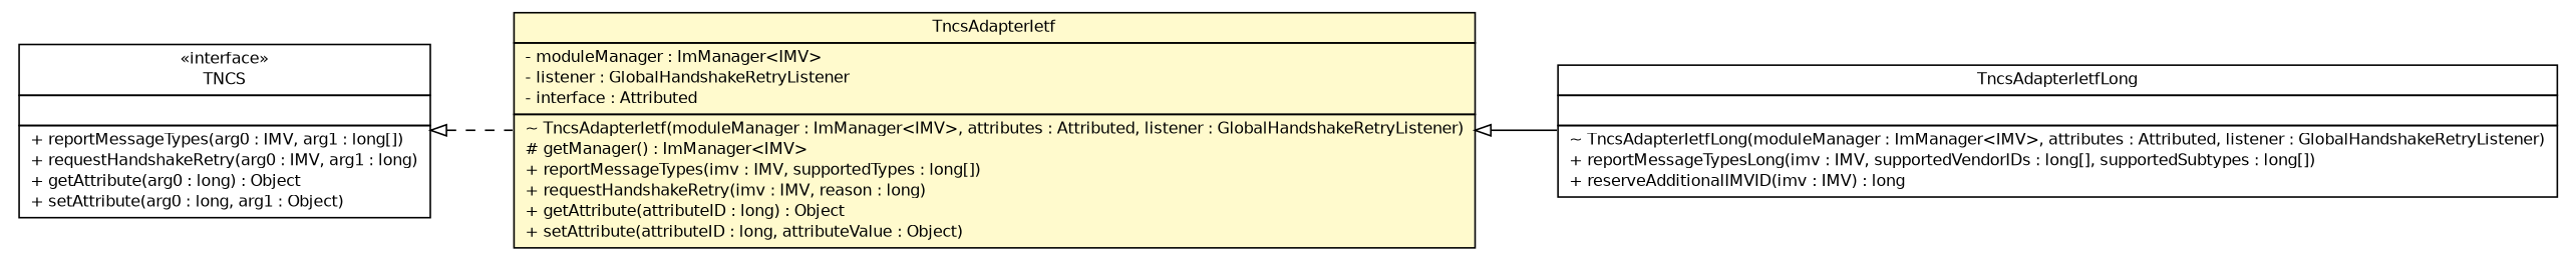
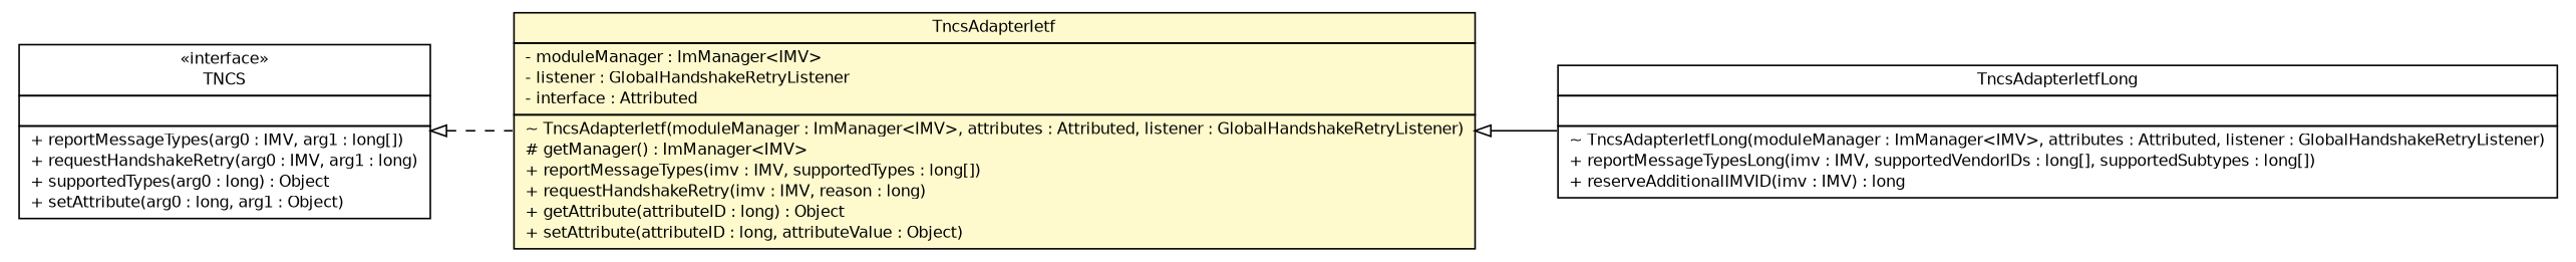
  digraph {
    nodesep=0.25
    rankdir=LR
    ranksep=0.5
    node [fontcolor=black fontname=Helvetica fontsize=10.0 shape=plaintext]
    edge [arrowtail=empty dir=back fontname=Helvetica fontsize=10 headport=p labelfontname=Helvetica labelfontsize=10 tailport=p]
    n1 [label=<<table title="de.hsbremen.tc.tnc.tnccs.adapter.tnccs.TncsAdapterIetfLong" border="0" cellborder="1" cellspacing="0" cellpadding="2" port="p" href="./TncsAdapterIetfLong.html"> 		<tr><td><table border="0" cellspacing="0" cellpadding="1"> <tr><td align="center" balign="center"> TncsAdapterIetfLong </td></tr> 		</table></td></tr> 		<tr><td><table border="0" cellspacing="0" cellpadding="1"> <tr><td align="left" balign="left">  </td></tr> 		</table></td></tr> 		<tr><td><table border="0" cellspacing="0" cellpadding="1"> <tr><td align="left" balign="left"> ~ TncsAdapterIetfLong(moduleManager : ImManager&lt;IMV&gt;, attributes : Attributed, listener : GlobalHandshakeRetryListener) </td></tr> <tr><td align="left" balign="left"> + reportMessageTypesLong(imv : IMV, supportedVendorIDs : long[], supportedSubtypes : long[]) </td></tr> <tr><td align="left" balign="left"> + reserveAdditionalIMVID(imv : IMV) : long </td></tr> 		</table></td></tr> 		</table>>]
    n2 [label=<<table title="de.hsbremen.tc.tnc.tnccs.adapter.tnccs.TncsAdapterIetf" border="0" cellborder="1" cellspacing="0" cellpadding="2" port="p" bgcolor="lemonChiffon" href="./TncsAdapterIetf.html"> 		<tr><td><table border="0" cellspacing="0" cellpadding="1"> <tr><td align="center" balign="center"> TncsAdapterIetf </td></tr> 		</table></td></tr> 		<tr><td><table border="0" cellspacing="0" cellpadding="1"> <tr><td align="left" balign="left"> - moduleManager : ImManager&lt;IMV&gt; </td></tr> <tr><td align="left" balign="left"> - listener : GlobalHandshakeRetryListener </td></tr> <tr><td align="left" balign="left"> - interface : Attributed </td></tr> 		</table></td></tr> 		<tr><td><table border="0" cellspacing="0" cellpadding="1"> <tr><td align="left" balign="left"> ~ TncsAdapterIetf(moduleManager : ImManager&lt;IMV&gt;, attributes : Attributed, listener : GlobalHandshakeRetryListener) </td></tr> <tr><td align="left" balign="left"> # getManager() : ImManager&lt;IMV&gt; </td></tr> <tr><td align="left" balign="left"> + reportMessageTypes(imv : IMV, supportedTypes : long[]) </td></tr> <tr><td align="left" balign="left"> + requestHandshakeRetry(imv : IMV, reason : long) </td></tr> <tr><td align="left" balign="left"> + getAttribute(attributeID : long) : Object </td></tr> <tr><td align="left" balign="left"> + setAttribute(attributeID : long, attributeValue : Object) </td></tr> 		</table></td></tr> 		</table>>]
-   n3 [label=<<table title="org.trustedcomputinggroup.tnc.ifimv.TNCS" border="0" cellborder="1" cellspacing="0" cellpadding="2" port="p" href="http://java.sun.com/j2se/1.4.2/docs/api/org/trustedcomputinggroup/tnc/ifimv/TNCS.html"> 		<tr><td><table border="0" cellspacing="0" cellpadding="1"> <tr><td align="center" balign="center"> &#171;interface&#187; </td></tr> <tr><td align="center" balign="center"> TNCS </td></tr> 		</table></td></tr> 		<tr><td><table border="0" cellspacing="0" cellpadding="1"> <tr><td align="left" balign="left">  </td></tr> 		</table></td></tr> 		<tr><td><table border="0" cellspacing="0" cellpadding="1"> <tr><td align="left" balign="left"> + reportMessageTypes(arg0 : IMV, arg1 : long[]) </td></tr> <tr><td align="left" balign="left"> + requestHandshakeRetry(arg0 : IMV, arg1 : long) </td></tr> <tr><td align="left" balign="left"> + getAttribute(arg0 : long) : Object </td></tr> <tr><td align="left" balign="left"> + setAttribute(arg0 : long, arg1 : Object) </td></tr> 		</table></td></tr> 		</table>>]
+   n3 [label=<<table title="org.trustedcomputinggroup.tnc.ifimv.TNCS" border="0" cellborder="1" cellspacing="0" cellpadding="2" port="p" href="http://java.sun.com/j2se/1.4.2/docs/api/org/trustedcomputinggroup/tnc/ifimv/TNCS.html"> 		<tr><td><table border="0" cellspacing="0" cellpadding="1"> <tr><td align="center" balign="center"> &#171;interface&#187; </td></tr> <tr><td align="center" balign="center"> TNCS </td></tr> 		</table></td></tr> 		<tr><td><table border="0" cellspacing="0" cellpadding="1"> <tr><td align="left" balign="left">  </td></tr> 		</table></td></tr> 		<tr><td><table border="0" cellspacing="0" cellpadding="1"> <tr><td align="left" balign="left"> + reportMessageTypes(arg0 : IMV, arg1 : long[]) </td></tr> <tr><td align="left" balign="left"> + requestHandshakeRetry(arg0 : IMV, arg1 : long) </td></tr> <tr><td align="left" balign="left"> + supportedTypes(arg0 : long) : Object </td></tr> <tr><td align="left" balign="left"> + setAttribute(arg0 : long, arg1 : Object) </td></tr> 		</table></td></tr> 		</table>>]
    n2 -> n1
    n3 -> n2 [style=dashed]
  }
